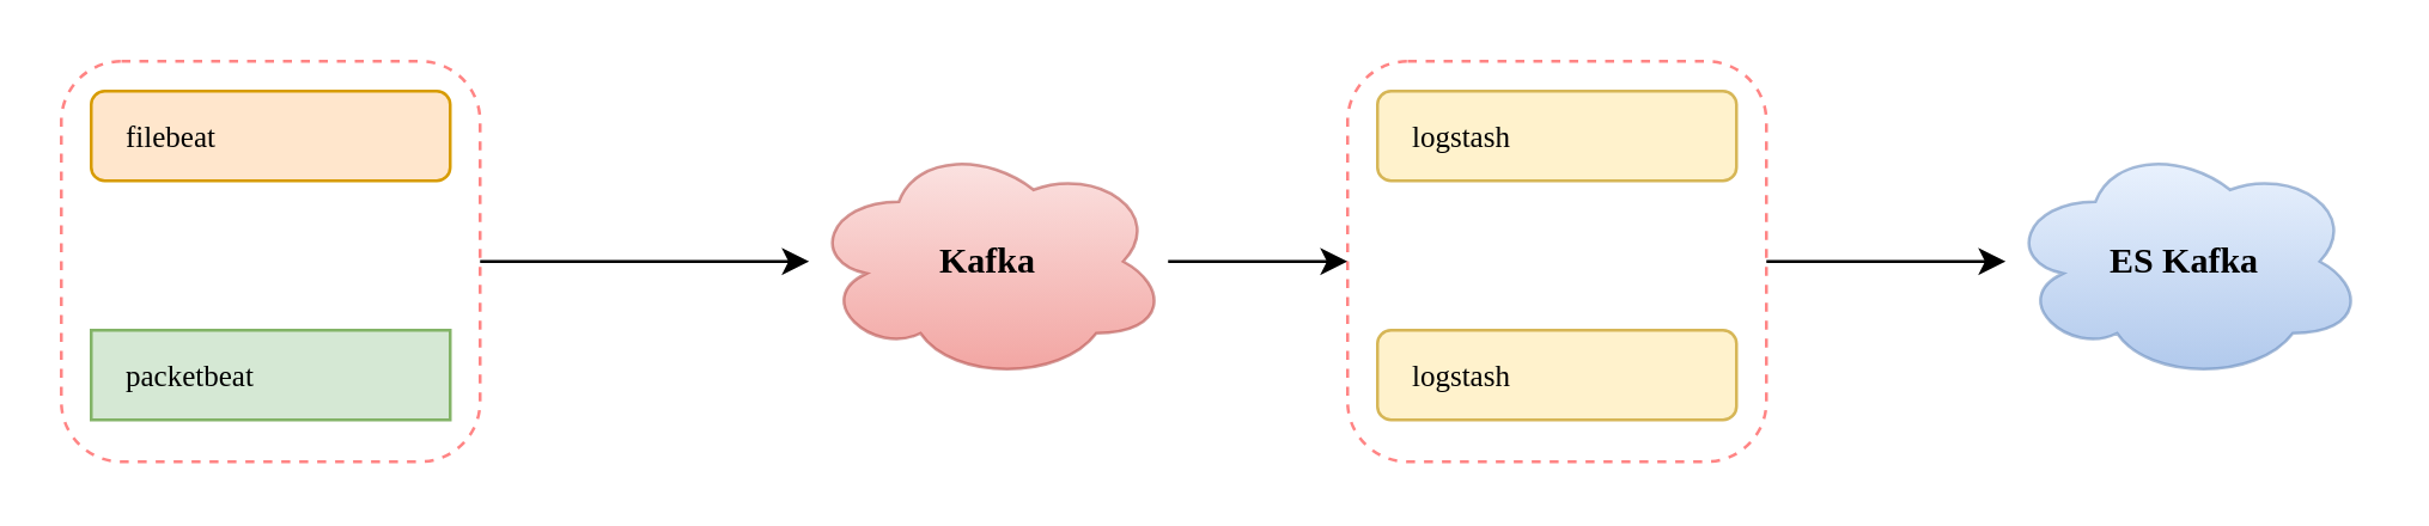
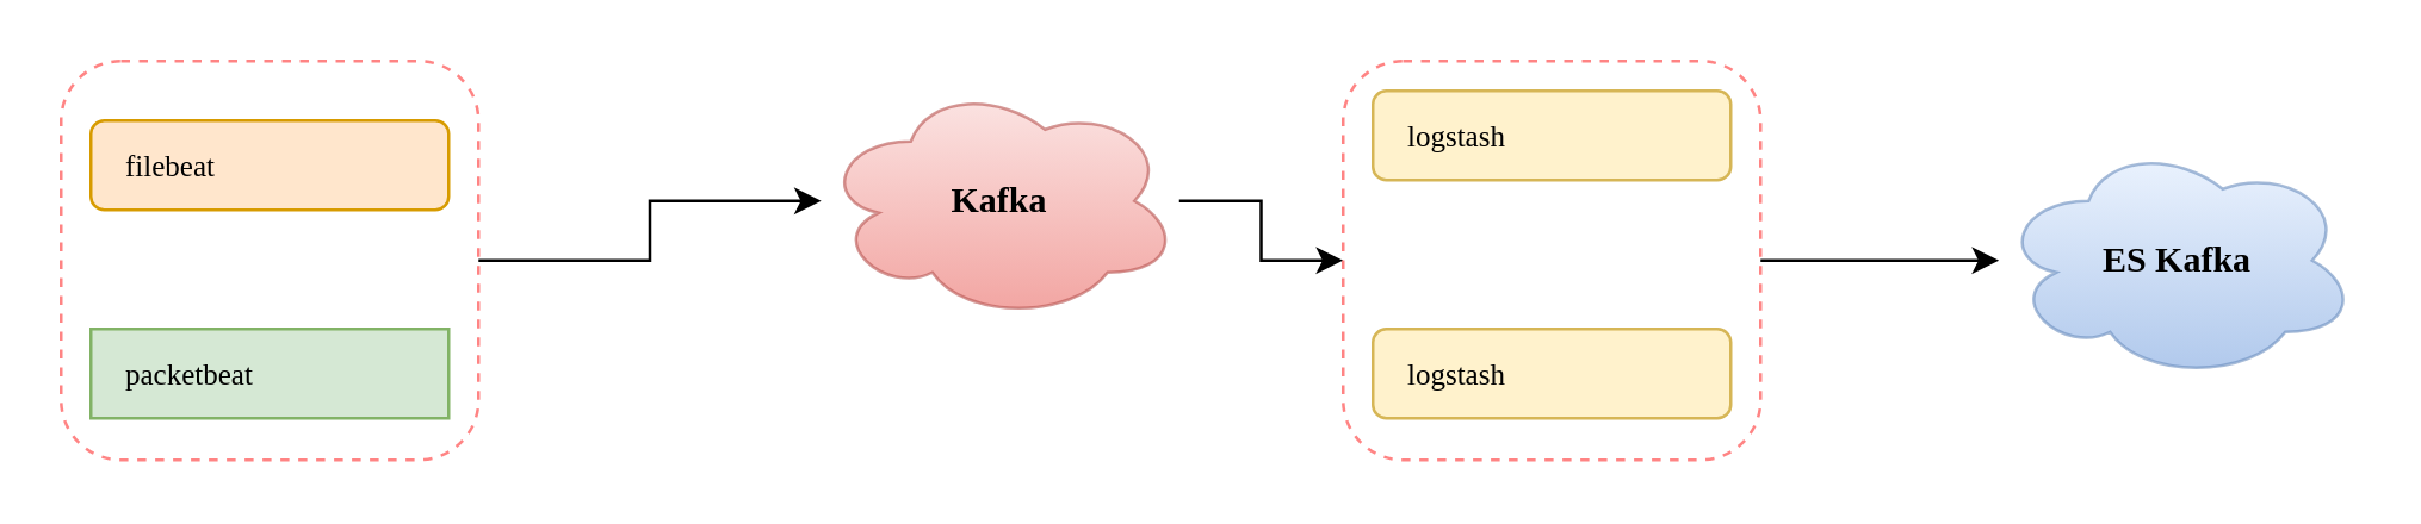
  <mxCell id="0" />
  <mxCell id="1" parent="0" />
  <mxCell id="2" style="edgeStyle=orthogonalEdgeStyle;rounded=0;orthogonalLoop=1;jettySize=auto;html=1;entryX=0;entryY=0.5;entryDx=0;entryDy=0;" edge="1" parent="1" source="3" target="11"><mxGeometry relative="1" as="geometry" /></mxCell>
- <mxCell id="3" value="&lt;div style=&quot;text-align: center; font-size: 12px;&quot;&gt;&lt;span style=&quot;font-size: 12px;&quot;&gt;Kafka&lt;/span&gt;&lt;/div&gt;" style="ellipse;shape=cloud;whiteSpace=wrap;html=1;rounded=0;strokeColor=#b85450;strokeWidth=1;fillColor=#f8cecc;gradientColor=#ea6b66;fontFamily=Verdana;fontSize=12;opacity=60;align=center;fontStyle=1" vertex="1" parent="1"><mxGeometry x="270" y="47" width="120" height="80" as="geometry" /></mxCell>
+ <mxCell id="3" value="&lt;div style=&quot;text-align: center; font-size: 12px;&quot;&gt;&lt;span style=&quot;font-size: 12px;&quot;&gt;Kafka&lt;/span&gt;&lt;/div&gt;" style="ellipse;shape=cloud;whiteSpace=wrap;html=1;rounded=0;strokeColor=#b85450;strokeWidth=1;fillColor=#f8cecc;gradientColor=#ea6b66;fontFamily=Verdana;fontSize=12;opacity=60;align=center;fontStyle=1" vertex="1" parent="1"><mxGeometry x="275" y="27" width="120" height="80" as="geometry" /></mxCell>
  <mxCell id="4" value="" style="group" vertex="1" connectable="0" parent="1"><mxGeometry x="20" y="20" width="140" height="134" as="geometry" /></mxCell>
  <mxCell id="5" value="" style="rounded=1;whiteSpace=wrap;html=1;strokeColor=#FF3333;strokeWidth=1;fillColor=none;fontFamily=Verdana;fontSize=10;opacity=60;align=left;dashed=1;" vertex="1" parent="4"><mxGeometry width="140" height="134" as="geometry" /></mxCell>
- <mxCell id="6" value="filebeat" style="rounded=1;whiteSpace=wrap;html=1;strokeColor=#d79b00;strokeWidth=1;fillColor=#ffe6cc;fontFamily=Verdana;fontSize=10;align=left;spacingLeft=10;" vertex="1" parent="4"><mxGeometry x="10" y="10" width="120" height="30" as="geometry" /></mxCell>
+ <mxCell id="6" value="filebeat" style="rounded=1;whiteSpace=wrap;html=1;strokeColor=#d79b00;strokeWidth=1;fillColor=#ffe6cc;fontFamily=Verdana;fontSize=10;align=left;spacingLeft=10;" vertex="1" parent="4"><mxGeometry x="10" y="20" width="120" height="30" as="geometry" /></mxCell>
  <mxCell id="7" value="packetbeat" style="whiteSpace=wrap;html=1;strokeColor=#82b366;strokeWidth=1;fillColor=#d5e8d4;fontFamily=Verdana;fontSize=10;align=left;spacingLeft=10;rounded=0;" vertex="1" parent="4"><mxGeometry x="10" y="90" width="120" height="30" as="geometry" /></mxCell>
  <mxCell id="8" style="edgeStyle=orthogonalEdgeStyle;rounded=0;orthogonalLoop=1;jettySize=auto;html=1;" edge="1" parent="1" source="5" target="3"><mxGeometry relative="1" as="geometry" /></mxCell>
  <mxCell id="9" value="" style="group" vertex="1" connectable="0" parent="1"><mxGeometry x="450" y="20" width="140" height="134" as="geometry" /></mxCell>
  <mxCell id="10" value="" style="group" vertex="1" connectable="0" parent="9"><mxGeometry width="140" height="134" as="geometry" /></mxCell>
  <mxCell id="11" value="" style="rounded=1;whiteSpace=wrap;html=1;strokeColor=#FF3333;strokeWidth=1;fillColor=none;fontFamily=Verdana;fontSize=10;opacity=60;align=left;dashed=1;" vertex="1" parent="10"><mxGeometry width="140" height="134" as="geometry" /></mxCell>
  <mxCell id="12" value="logstash" style="rounded=1;whiteSpace=wrap;html=1;strokeColor=#d6b656;strokeWidth=1;fillColor=#fff2cc;fontFamily=Verdana;fontSize=10;align=left;spacingLeft=10;" vertex="1" parent="10"><mxGeometry x="10" y="10" width="120" height="30" as="geometry" /></mxCell>
  <mxCell id="13" value="logstash" style="rounded=1;whiteSpace=wrap;html=1;strokeColor=#d6b656;strokeWidth=1;fillColor=#fff2cc;fontFamily=Verdana;fontSize=10;align=left;spacingLeft=10;" vertex="1" parent="10"><mxGeometry x="10" y="90" width="120" height="30" as="geometry" /></mxCell>
  <mxCell id="14" value="&lt;div style=&quot;text-align: center ; font-size: 12px&quot;&gt;&lt;span style=&quot;font-size: 12px&quot;&gt;ES Kafka&lt;/span&gt;&lt;/div&gt;" style="ellipse;shape=cloud;whiteSpace=wrap;html=1;rounded=0;strokeColor=#6c8ebf;strokeWidth=1;fillColor=#dae8fc;gradientColor=#7ea6e0;fontFamily=Verdana;fontSize=12;opacity=60;align=center;fontStyle=1" vertex="1" parent="1"><mxGeometry x="670" y="47" width="120" height="80" as="geometry" /></mxCell>
  <mxCell id="15" style="edgeStyle=orthogonalEdgeStyle;rounded=0;orthogonalLoop=1;jettySize=auto;html=1;" edge="1" parent="1" source="11" target="14"><mxGeometry relative="1" as="geometry"><mxPoint x="650" y="117" as="targetPoint" /></mxGeometry></mxCell>
